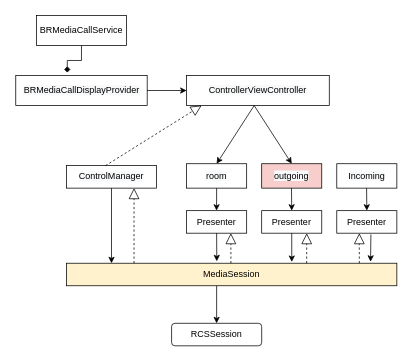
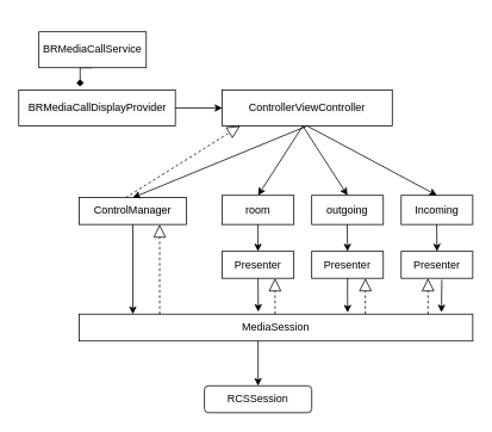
  <mxCell id="0" />
  <mxCell id="1" parent="0" />
  <mxCell id="2" style="edgeStyle=orthogonalEdgeStyle;rounded=0;orthogonalLoop=1;jettySize=auto;html=1;exitX=0.5;exitY=1;exitDx=0;exitDy=0;entryX=0.392;entryY=-0.096;entryDx=0;entryDy=0;entryPerimeter=0;endArrow=diamond;" edge="1" parent="1" source="3" target="4"><mxGeometry relative="1" as="geometry" /></mxCell>
- <mxCell id="3" value="BRMediaCallService" style="rounded=0;whiteSpace=wrap;html=1;" vertex="1" parent="1"><mxGeometry x="48" y="20" width="120" height="40" as="geometry" /></mxCell>
+ <mxCell id="3" value="BRMediaCallService" style="rounded=0;whiteSpace=wrap;html=1;" vertex="1" parent="1"><mxGeometry x="43" y="35" width="120" height="40" as="geometry" /></mxCell>
  <mxCell id="4" value="&lt;span style=&quot;color: rgb(0 , 0 , 0) ; font-family: &amp;#34;helvetica&amp;#34; ; font-size: 12px ; font-style: normal ; font-weight: 400 ; letter-spacing: normal ; text-align: center ; text-indent: 0px ; text-transform: none ; word-spacing: 0px ; background-color: rgb(248 , 249 , 250) ; display: inline ; float: none&quot;&gt;BRMediaCallDisplayProvider&lt;br&gt;&lt;/span&gt;" style="rounded=0;whiteSpace=wrap;html=1;" vertex="1" parent="1"><mxGeometry x="20.5" y="100" width="175" height="40" as="geometry" /></mxCell>
  <mxCell id="5" value="&lt;span style=&quot;color: rgb(0 , 0 , 0) ; font-family: &amp;#34;helvetica&amp;#34; ; font-size: 12px ; font-style: normal ; font-weight: 400 ; letter-spacing: normal ; text-align: center ; text-indent: 0px ; text-transform: none ; word-spacing: 0px ; background-color: rgb(248 , 249 , 250) ; display: inline ; float: none&quot;&gt;ControllerViewController&lt;br&gt;&lt;/span&gt;" style="rounded=0;whiteSpace=wrap;html=1;" vertex="1" parent="1"><mxGeometry x="248" y="100" width="190" height="40" as="geometry" /></mxCell>
  <mxCell id="6" value="" style="endArrow=classic;html=1;rounded=0;entryX=0;entryY=0.5;entryDx=0;entryDy=0;exitX=1;exitY=0.5;exitDx=0;exitDy=0;" edge="1" parent="1" source="4" target="5"><mxGeometry width="50" height="50" relative="1" as="geometry"><mxPoint x="248" y="260" as="sourcePoint" /><mxPoint x="328" y="220" as="targetPoint" /></mxGeometry></mxCell>
  <mxCell id="7" value="&lt;span style=&quot;color: rgb(0 , 0 , 0) ; font-family: &amp;#34;helvetica&amp;#34; ; font-size: 12px ; font-style: normal ; font-weight: 400 ; letter-spacing: normal ; text-align: center ; text-indent: 0px ; text-transform: none ; word-spacing: 0px ; background-color: rgb(248 , 249 , 250) ; display: inline ; float: none&quot;&gt;Incoming&lt;br&gt;&lt;/span&gt;" style="rounded=0;whiteSpace=wrap;html=1;" vertex="1" parent="1"><mxGeometry x="448" y="217.5" width="80" height="32.5" as="geometry" /></mxCell>
- <mxCell id="8" value="&lt;span style=&quot;color: rgb(0 , 0 , 0) ; font-family: &amp;#34;helvetica&amp;#34; ; font-size: 12px ; font-style: normal ; font-weight: 400 ; letter-spacing: normal ; text-align: center ; text-indent: 0px ; text-transform: none ; word-spacing: 0px ; background-color: rgb(248 , 249 , 250) ; display: inline ; float: none&quot;&gt;outgoing&lt;br&gt;&lt;/span&gt;" style="rounded=0;whiteSpace=wrap;html=1;fillColor=#f8cecc;" vertex="1" parent="1"><mxGeometry x="348" y="217.5" width="80" height="32.5" as="geometry" /></mxCell>
+ <mxCell id="8" value="&lt;span style=&quot;color: rgb(0 , 0 , 0) ; font-family: &amp;#34;helvetica&amp;#34; ; font-size: 12px ; font-style: normal ; font-weight: 400 ; letter-spacing: normal ; text-align: center ; text-indent: 0px ; text-transform: none ; word-spacing: 0px ; background-color: rgb(248 , 249 , 250) ; display: inline ; float: none&quot;&gt;outgoing&lt;br&gt;&lt;/span&gt;" style="rounded=0;whiteSpace=wrap;html=1;" vertex="1" parent="1"><mxGeometry x="348" y="217.5" width="80" height="32.5" as="geometry" /></mxCell>
  <mxCell id="9" value="&lt;span style=&quot;color: rgb(0 , 0 , 0) ; font-family: &amp;#34;helvetica&amp;#34; ; font-size: 12px ; font-style: normal ; font-weight: 400 ; letter-spacing: normal ; text-align: center ; text-indent: 0px ; text-transform: none ; word-spacing: 0px ; background-color: rgb(248 , 249 , 250) ; display: inline ; float: none&quot;&gt;room&lt;br&gt;&lt;/span&gt;" style="rounded=0;whiteSpace=wrap;html=1;" vertex="1" parent="1"><mxGeometry x="248" y="217.5" width="80" height="32.5" as="geometry" /></mxCell>
  <mxCell id="10" value="&lt;span style=&quot;color: rgb(0 , 0 , 0) ; font-family: &amp;#34;helvetica&amp;#34; ; font-size: 12px ; font-style: normal ; font-weight: 400 ; letter-spacing: normal ; text-align: center ; text-indent: 0px ; text-transform: none ; word-spacing: 0px ; background-color: rgb(248 , 249 , 250) ; display: inline ; float: none&quot;&gt;ControlManager&lt;br&gt;&lt;/span&gt;" style="rounded=0;whiteSpace=wrap;html=1;" vertex="1" parent="1"><mxGeometry x="88" y="220" width="120" height="30" as="geometry" /></mxCell>
- <mxCell id="11" value="MediaSession" style="rounded=0;whiteSpace=wrap;html=1;fillColor=#fff2cc;" vertex="1" parent="1"><mxGeometry x="88" y="350" width="440" height="30" as="geometry" /></mxCell>
+ <mxCell id="11" value="MediaSession" style="rounded=0;whiteSpace=wrap;html=1;" vertex="1" parent="1"><mxGeometry x="88" y="350" width="440" height="30" as="geometry" /></mxCell>
  <mxCell id="12" value="RCSSession" style="whiteSpace=wrap;html=1;rounded=1;" vertex="1" parent="1"><mxGeometry x="228" y="430" width="120" height="30" as="geometry" /></mxCell>
+ <mxCell id="13" value="" style="endArrow=classic;html=1;rounded=0;exitX=0.5;exitY=1;exitDx=0;exitDy=0;entryX=0.5;entryY=0;entryDx=0;entryDy=0;" edge="1" parent="1" source="5" target="10"><mxGeometry width="50" height="50" relative="1" as="geometry"><mxPoint x="468" y="340" as="sourcePoint" /><mxPoint x="518" y="290" as="targetPoint" /></mxGeometry></mxCell>
  <mxCell id="14" value="" style="endArrow=classic;html=1;rounded=0;entryX=0.5;entryY=0;entryDx=0;entryDy=0;" edge="1" parent="1" target="9"><mxGeometry width="50" height="50" relative="1" as="geometry"><mxPoint x="338" y="140" as="sourcePoint" /><mxPoint x="158" y="220" as="targetPoint" /></mxGeometry></mxCell>
  <mxCell id="15" value="" style="endArrow=classic;html=1;rounded=0;entryX=0.5;entryY=0;entryDx=0;entryDy=0;" edge="1" parent="1" target="8"><mxGeometry width="50" height="50" relative="1" as="geometry"><mxPoint x="338" y="140" as="sourcePoint" /><mxPoint x="158" y="220" as="targetPoint" /></mxGeometry></mxCell>
+ <mxCell id="16" value="" style="endArrow=classic;html=1;rounded=0;exitX=0.5;exitY=1;exitDx=0;exitDy=0;entryX=0.5;entryY=0;entryDx=0;entryDy=0;" edge="1" parent="1" source="5" target="7"><mxGeometry width="50" height="50" relative="1" as="geometry"><mxPoint x="373" y="180" as="sourcePoint" /><mxPoint x="183" y="250" as="targetPoint" /></mxGeometry></mxCell>
  <mxCell id="17" value="" style="endArrow=classic;html=1;rounded=0;exitX=0.5;exitY=1;exitDx=0;exitDy=0;" edge="1" parent="1" source="10"><mxGeometry width="50" height="50" relative="1" as="geometry"><mxPoint x="383" y="190" as="sourcePoint" /><mxPoint x="148" y="350" as="targetPoint" /><Array as="points"><mxPoint x="148" y="350" /></Array></mxGeometry></mxCell>
  <mxCell id="18" value="" style="endArrow=classic;html=1;rounded=0;entryX=0.5;entryY=0;entryDx=0;entryDy=0;" edge="1" parent="1" target="12"><mxGeometry width="50" height="50" relative="1" as="geometry"><mxPoint x="288" y="380" as="sourcePoint" /><mxPoint x="203" y="270" as="targetPoint" /></mxGeometry></mxCell>
  <mxCell id="19" value="Presenter" style="rounded=0;whiteSpace=wrap;html=1;" vertex="1" parent="1"><mxGeometry x="248" y="280" width="80" height="30" as="geometry" /></mxCell>
  <mxCell id="20" value="Presenter" style="rounded=0;whiteSpace=wrap;html=1;" vertex="1" parent="1"><mxGeometry x="348" y="280" width="80" height="30" as="geometry" /></mxCell>
  <mxCell id="21" value="Presenter" style="rounded=0;whiteSpace=wrap;html=1;" vertex="1" parent="1"><mxGeometry x="448" y="280" width="80" height="30" as="geometry" /></mxCell>
  <mxCell id="22" value="" style="endArrow=classic;html=1;rounded=0;exitX=0.5;exitY=1;exitDx=0;exitDy=0;entryX=0.455;entryY=-0.087;entryDx=0;entryDy=0;entryPerimeter=0;" edge="1" parent="1" source="19" target="11"><mxGeometry width="50" height="50" relative="1" as="geometry"><mxPoint x="288" y="340" as="sourcePoint" /><mxPoint x="338" y="290" as="targetPoint" /></mxGeometry></mxCell>
  <mxCell id="23" value="" style="endArrow=classic;html=1;rounded=0;exitX=0.5;exitY=1;exitDx=0;exitDy=0;entryX=0.682;entryY=-0.056;entryDx=0;entryDy=0;entryPerimeter=0;" edge="1" parent="1" source="20" target="11"><mxGeometry width="50" height="50" relative="1" as="geometry"><mxPoint x="298" y="320" as="sourcePoint" /><mxPoint x="258" y="360" as="targetPoint" /></mxGeometry></mxCell>
  <mxCell id="24" value="" style="endArrow=classic;html=1;rounded=0;exitX=0.568;exitY=1.056;exitDx=0;exitDy=0;exitPerimeter=0;" edge="1" parent="1" source="21"><mxGeometry width="50" height="50" relative="1" as="geometry"><mxPoint x="308" y="330" as="sourcePoint" /><mxPoint x="493" y="348" as="targetPoint" /></mxGeometry></mxCell>
  <mxCell id="25" value="" style="endArrow=classic;html=1;rounded=0;entryX=0.455;entryY=-0.087;entryDx=0;entryDy=0;entryPerimeter=0;" edge="1" parent="1"><mxGeometry width="50" height="50" relative="1" as="geometry"><mxPoint x="288" y="250" as="sourcePoint" /><mxPoint x="287.88" y="280" as="targetPoint" /></mxGeometry></mxCell>
  <mxCell id="26" value="" style="endArrow=classic;html=1;rounded=0;exitX=0.5;exitY=1;exitDx=0;exitDy=0;" edge="1" parent="1"><mxGeometry width="50" height="50" relative="1" as="geometry"><mxPoint x="387.68" y="250" as="sourcePoint" /><mxPoint x="388" y="280" as="targetPoint" /></mxGeometry></mxCell>
  <mxCell id="27" value="" style="endArrow=classic;html=1;rounded=0;exitX=0.5;exitY=1;exitDx=0;exitDy=0;" edge="1" parent="1"><mxGeometry width="50" height="50" relative="1" as="geometry"><mxPoint x="487.68" y="250" as="sourcePoint" /><mxPoint x="488" y="280" as="targetPoint" /></mxGeometry></mxCell>
  <mxCell id="28" value="" style="endArrow=block;dashed=1;endFill=0;endSize=12;html=1;rounded=0;entryX=0.75;entryY=1;entryDx=0;entryDy=0;" edge="1" parent="1" target="10"><mxGeometry width="160" relative="1" as="geometry"><mxPoint x="178" y="350" as="sourcePoint" /><mxPoint x="638" y="380" as="targetPoint" /></mxGeometry></mxCell>
  <mxCell id="29" value="" style="endArrow=block;dashed=1;endFill=0;endSize=12;html=1;rounded=0;entryX=0.518;entryY=1.1;entryDx=0;entryDy=0;entryPerimeter=0;" edge="1" parent="1"><mxGeometry width="160" relative="1" as="geometry"><mxPoint x="478" y="350" as="sourcePoint" /><mxPoint x="478" y="310" as="targetPoint" /></mxGeometry></mxCell>
  <mxCell id="30" value="" style="endArrow=block;dashed=1;endFill=0;endSize=12;html=1;rounded=0;entryX=0.518;entryY=1.1;entryDx=0;entryDy=0;entryPerimeter=0;exitX=0.727;exitY=0;exitDx=0;exitDy=0;exitPerimeter=0;" edge="1" parent="1" source="11"><mxGeometry width="160" relative="1" as="geometry"><mxPoint x="408" y="340" as="sourcePoint" /><mxPoint x="408" y="310" as="targetPoint" /></mxGeometry></mxCell>
  <mxCell id="31" value="" style="endArrow=block;dashed=1;endFill=0;endSize=12;html=1;rounded=0;entryX=0.518;entryY=1.1;entryDx=0;entryDy=0;entryPerimeter=0;" edge="1" parent="1"><mxGeometry width="160" relative="1" as="geometry"><mxPoint x="307" y="350" as="sourcePoint" /><mxPoint x="306.96" y="310" as="targetPoint" /></mxGeometry></mxCell>
  <mxCell id="32" value="" style="endArrow=block;dashed=1;endFill=0;endSize=12;html=1;rounded=0;exitX=0.75;exitY=0;exitDx=0;exitDy=0;entryX=0.105;entryY=1;entryDx=0;entryDy=0;entryPerimeter=0;" edge="1" parent="1" target="5"><mxGeometry width="160" relative="1" as="geometry"><mxPoint x="140.08" y="220" as="sourcePoint" /><mxPoint x="138" y="173" as="targetPoint" /></mxGeometry></mxCell>
